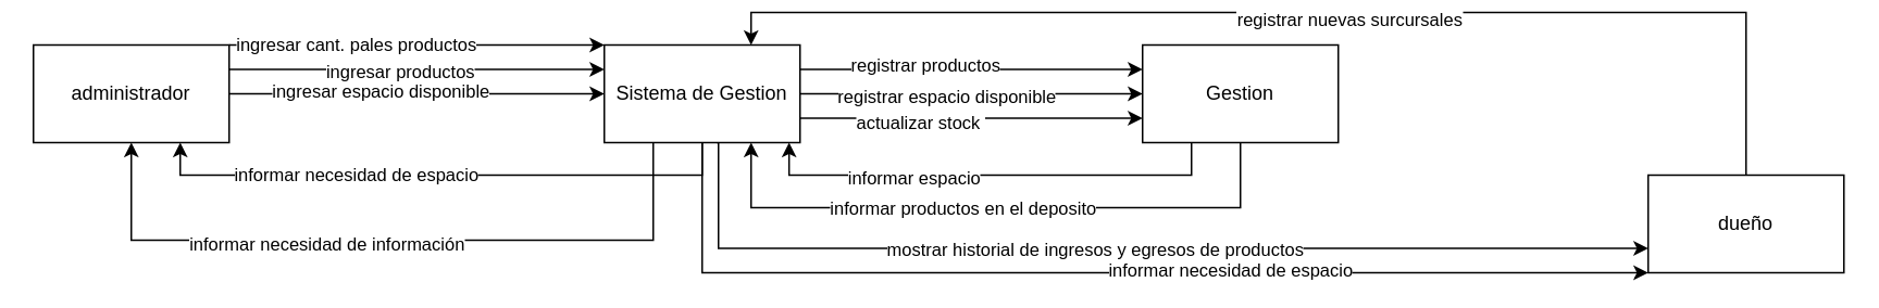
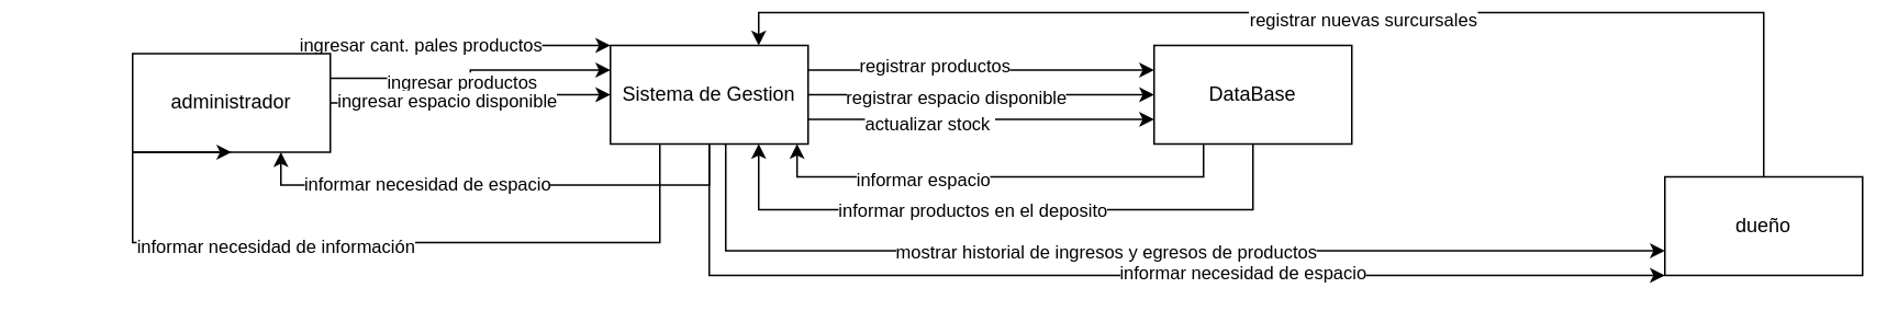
  <mxCell id="0" />
  <mxCell id="1" parent="0" />
  <mxCell id="2" style="edgeStyle=orthogonalEdgeStyle;rounded=0;orthogonalLoop=1;jettySize=auto;html=1;exitX=1;exitY=0;exitDx=0;exitDy=0;entryX=0;entryY=0;entryDx=0;entryDy=0;" edge="1" parent="1" source="8" target="28"><mxGeometry relative="1" as="geometry"><Array as="points"><mxPoint x="260" y="20" /><mxPoint x="260" y="20" /></Array></mxGeometry></mxCell>
  <mxCell id="3" value="ingresar cant. pales productos" style="edgeLabel;html=1;align=center;verticalAlign=middle;resizable=0;points=[];" connectable="0" vertex="1" parent="2"><mxGeometry x="-0.33" y="1" relative="1" as="geometry"><mxPoint as="offset" /></mxGeometry></mxCell>
  <mxCell id="4" style="edgeStyle=orthogonalEdgeStyle;rounded=0;orthogonalLoop=1;jettySize=auto;html=1;exitX=1;exitY=0.25;exitDx=0;exitDy=0;entryX=0;entryY=0.25;entryDx=0;entryDy=0;" edge="1" parent="1" source="8" target="28"><mxGeometry relative="1" as="geometry" /></mxCell>
  <mxCell id="5" value="ingresar productos" style="edgeLabel;html=1;align=center;verticalAlign=middle;resizable=0;points=[];" connectable="0" vertex="1" parent="4"><mxGeometry x="-0.1" y="-2" relative="1" as="geometry"><mxPoint as="offset" /></mxGeometry></mxCell>
  <mxCell id="6" style="edgeStyle=orthogonalEdgeStyle;rounded=0;orthogonalLoop=1;jettySize=auto;html=1;exitX=1;exitY=0.5;exitDx=0;exitDy=0;entryX=0;entryY=0.5;entryDx=0;entryDy=0;" edge="1" parent="1" source="8" target="28"><mxGeometry relative="1" as="geometry" /></mxCell>
  <mxCell id="7" value="ingresar espacio disponible" style="edgeLabel;html=1;align=center;verticalAlign=middle;resizable=0;points=[];" connectable="0" vertex="1" parent="6"><mxGeometry x="-0.2" y="2" relative="1" as="geometry"><mxPoint as="offset" /></mxGeometry></mxCell>
- <mxCell id="8" value="administrador" style="rounded=0;whiteSpace=wrap;html=1;" vertex="1" parent="1"><mxGeometry x="20" y="20" width="120" height="60" as="geometry" /></mxCell>
+ <mxCell id="8" value="administrador" style="rounded=0;whiteSpace=wrap;html=1;" vertex="1" parent="1"><mxGeometry x="80" y="25" width="120" height="60" as="geometry" /></mxCell>
  <mxCell id="9" style="edgeStyle=orthogonalEdgeStyle;rounded=0;orthogonalLoop=1;jettySize=auto;html=1;exitX=0.25;exitY=1;exitDx=0;exitDy=0;entryX=0.944;entryY=1;entryDx=0;entryDy=0;entryPerimeter=0;" edge="1" parent="1" source="13" target="28"><mxGeometry relative="1" as="geometry" /></mxCell>
  <mxCell id="10" value="informar espacio" style="edgeLabel;html=1;align=center;verticalAlign=middle;resizable=0;points=[];" connectable="0" vertex="1" parent="9"><mxGeometry x="0.332" y="1" relative="1" as="geometry"><mxPoint as="offset" /></mxGeometry></mxCell>
  <mxCell id="11" style="edgeStyle=orthogonalEdgeStyle;rounded=0;orthogonalLoop=1;jettySize=auto;html=1;exitX=0.5;exitY=1;exitDx=0;exitDy=0;entryX=0.75;entryY=1;entryDx=0;entryDy=0;" edge="1" parent="1" source="13" target="28"><mxGeometry relative="1" as="geometry"><Array as="points"><mxPoint x="760" y="120" /><mxPoint x="460" y="120" /></Array></mxGeometry></mxCell>
  <mxCell id="12" value="informar productos en el deposito" style="edgeLabel;html=1;align=center;verticalAlign=middle;resizable=0;points=[];" connectable="0" vertex="1" parent="11"><mxGeometry x="0.33" relative="1" as="geometry"><mxPoint x="42" as="offset" /></mxGeometry></mxCell>
- <mxCell id="13" value="Gestion" style="rounded=0;whiteSpace=wrap;html=1;" vertex="1" parent="1"><mxGeometry x="700" y="20" width="120" height="60" as="geometry" /></mxCell>
+ <mxCell id="13" value="DataBase" style="rounded=0;whiteSpace=wrap;html=1;" vertex="1" parent="1"><mxGeometry x="700" y="20" width="120" height="60" as="geometry" /></mxCell>
  <mxCell id="14" style="edgeStyle=orthogonalEdgeStyle;rounded=0;orthogonalLoop=1;jettySize=auto;html=1;entryX=0;entryY=0.75;entryDx=0;entryDy=0;exitX=0.575;exitY=1;exitDx=0;exitDy=0;exitPerimeter=0;" edge="1" parent="1" source="28" target="31"><mxGeometry relative="1" as="geometry"><Array as="points"><mxPoint x="440" y="80" /><mxPoint x="440" y="145" /></Array><mxPoint x="290" y="310" as="sourcePoint" /><mxPoint x="810" y="200" as="targetPoint" /></mxGeometry></mxCell>
  <mxCell id="15" value="mostrar historial de ingresos y egresos de productos" style="edgeLabel;html=1;align=center;verticalAlign=middle;resizable=0;points=[];" connectable="0" vertex="1" parent="14"><mxGeometry x="0.202" relative="1" as="geometry"><mxPoint x="-86" as="offset" /></mxGeometry></mxCell>
  <mxCell id="16" style="edgeStyle=orthogonalEdgeStyle;rounded=0;orthogonalLoop=1;jettySize=auto;html=1;exitX=1;exitY=0.25;exitDx=0;exitDy=0;entryX=0;entryY=0.25;entryDx=0;entryDy=0;" edge="1" parent="1" source="28" target="13"><mxGeometry relative="1" as="geometry" /></mxCell>
  <mxCell id="17" value="registrar productos" style="edgeLabel;html=1;align=center;verticalAlign=middle;resizable=0;points=[];" connectable="0" vertex="1" parent="16"><mxGeometry x="-0.276" y="2" relative="1" as="geometry"><mxPoint as="offset" /></mxGeometry></mxCell>
  <mxCell id="18" style="edgeStyle=orthogonalEdgeStyle;rounded=0;orthogonalLoop=1;jettySize=auto;html=1;exitX=1;exitY=0.5;exitDx=0;exitDy=0;entryX=0;entryY=0.5;entryDx=0;entryDy=0;" edge="1" parent="1" source="28" target="13"><mxGeometry relative="1" as="geometry" /></mxCell>
  <mxCell id="19" value="registrar espacio disponible" style="edgeLabel;html=1;align=center;verticalAlign=middle;resizable=0;points=[];" connectable="0" vertex="1" parent="18"><mxGeometry x="-0.152" y="-1" relative="1" as="geometry"><mxPoint as="offset" /></mxGeometry></mxCell>
  <mxCell id="20" style="edgeStyle=orthogonalEdgeStyle;rounded=0;orthogonalLoop=1;jettySize=auto;html=1;exitX=1;exitY=0.75;exitDx=0;exitDy=0;entryX=0;entryY=0.75;entryDx=0;entryDy=0;" edge="1" parent="1" source="28" target="13"><mxGeometry relative="1" as="geometry" /></mxCell>
  <mxCell id="21" value="actualizar stock&amp;nbsp;" style="edgeLabel;html=1;align=center;verticalAlign=middle;resizable=0;points=[];" connectable="0" vertex="1" parent="20"><mxGeometry x="-0.305" y="-2" relative="1" as="geometry"><mxPoint as="offset" /></mxGeometry></mxCell>
  <mxCell id="22" style="edgeStyle=orthogonalEdgeStyle;rounded=0;orthogonalLoop=1;jettySize=auto;html=1;exitX=0.5;exitY=1;exitDx=0;exitDy=0;entryX=0;entryY=1;entryDx=0;entryDy=0;" edge="1" parent="1" source="28" target="31"><mxGeometry relative="1" as="geometry"><Array as="points"><mxPoint x="430" y="160" /></Array></mxGeometry></mxCell>
  <mxCell id="23" value="informar necesidad de espacio" style="edgeLabel;html=1;align=center;verticalAlign=middle;resizable=0;points=[];" connectable="0" vertex="1" parent="22"><mxGeometry x="0.22" y="2" relative="1" as="geometry"><mxPoint as="offset" /></mxGeometry></mxCell>
  <mxCell id="24" style="edgeStyle=orthogonalEdgeStyle;rounded=0;orthogonalLoop=1;jettySize=auto;html=1;exitX=0.5;exitY=1;exitDx=0;exitDy=0;entryX=0.75;entryY=1;entryDx=0;entryDy=0;" edge="1" parent="1" source="28" target="8"><mxGeometry relative="1" as="geometry" /></mxCell>
  <mxCell id="25" value="informar necesidad de espacio" style="edgeLabel;html=1;align=center;verticalAlign=middle;resizable=0;points=[];" connectable="0" vertex="1" parent="24"><mxGeometry x="0.294" y="-1" relative="1" as="geometry"><mxPoint as="offset" /></mxGeometry></mxCell>
  <mxCell id="26" style="edgeStyle=orthogonalEdgeStyle;rounded=0;orthogonalLoop=1;jettySize=auto;html=1;exitX=0.25;exitY=1;exitDx=0;exitDy=0;entryX=0.5;entryY=1;entryDx=0;entryDy=0;" edge="1" parent="1" source="28" target="8"><mxGeometry relative="1" as="geometry"><Array as="points"><mxPoint x="400" y="140" /><mxPoint x="80" y="140" /></Array></mxGeometry></mxCell>
  <mxCell id="27" value="informar necesidad de información" style="edgeLabel;html=1;align=center;verticalAlign=middle;resizable=0;points=[];" connectable="0" vertex="1" parent="26"><mxGeometry x="0.186" y="2" relative="1" as="geometry"><mxPoint as="offset" /></mxGeometry></mxCell>
  <mxCell id="28" value="Sistema de Gestion" style="rounded=0;whiteSpace=wrap;html=1;" vertex="1" parent="1"><mxGeometry x="370" y="20" width="120" height="60" as="geometry" /></mxCell>
  <mxCell id="29" style="edgeStyle=orthogonalEdgeStyle;rounded=0;orthogonalLoop=1;jettySize=auto;html=1;exitX=0.5;exitY=0;exitDx=0;exitDy=0;entryX=0.75;entryY=0;entryDx=0;entryDy=0;" edge="1" parent="1" source="31" target="28"><mxGeometry relative="1" as="geometry" /></mxCell>
  <mxCell id="30" value="registrar nuevas surcursales" style="edgeLabel;html=1;align=center;verticalAlign=middle;resizable=0;points=[];" connectable="0" vertex="1" parent="29"><mxGeometry x="-0.058" y="4" relative="1" as="geometry"><mxPoint as="offset" /></mxGeometry></mxCell>
  <mxCell id="31" value="dueño" style="rounded=0;whiteSpace=wrap;html=1;" vertex="1" parent="1"><mxGeometry x="1010" y="100" width="120" height="60" as="geometry" /></mxCell>
